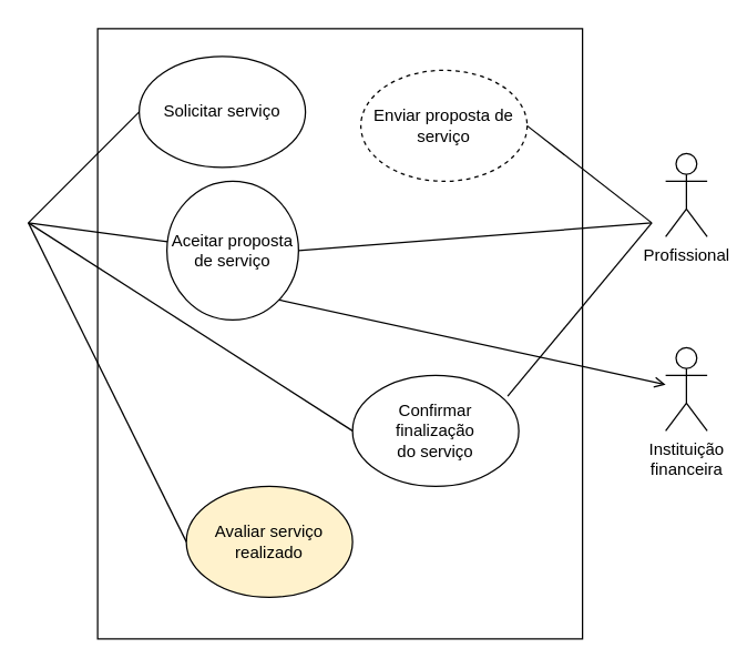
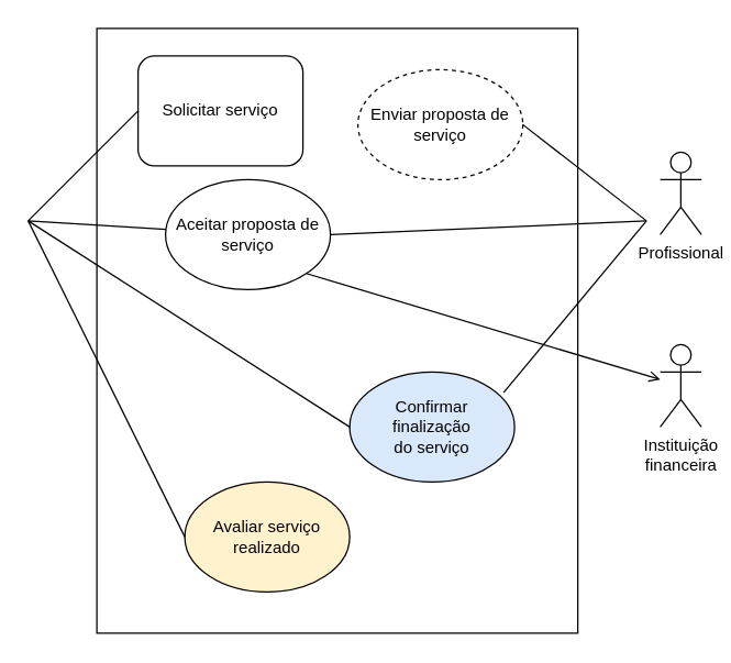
  <mxCell id="0" />
  <mxCell id="1" parent="0" />
  <mxCell id="2" value="" style="rounded=0;whiteSpace=wrap;html=1;" parent="1" vertex="1"><mxGeometry x="70" y="20" width="350" height="440" as="geometry" /></mxCell>
- <mxCell id="3" value="Solicitar serviço" style="ellipse;whiteSpace=wrap;html=1;" parent="1" vertex="1"><mxGeometry x="100" y="40" width="120" height="80" as="geometry" /></mxCell>
- <mxCell id="4" value="Aceitar proposta de serviço" style="ellipse;whiteSpace=wrap;html=1;" parent="1" vertex="1"><mxGeometry x="120" y="130" width="95" height="100" as="geometry" /></mxCell>
+ <mxCell id="3" value="Solicitar serviço" style="whiteSpace=wrap;html=1;rounded=1;" parent="1" vertex="1"><mxGeometry x="100" y="40" width="120" height="80" as="geometry" /></mxCell>
+ <mxCell id="4" value="Aceitar proposta de serviço" style="ellipse;whiteSpace=wrap;html=1;" parent="1" vertex="1"><mxGeometry x="120" y="130" width="120" height="80" as="geometry" /></mxCell>
  <mxCell id="5" value="Enviar proposta de serviço" style="ellipse;whiteSpace=wrap;html=1;dashed=1;" parent="1" vertex="1"><mxGeometry x="260" y="50" width="120" height="80" as="geometry" /></mxCell>
- <mxCell id="6" value="Confirmar&lt;br&gt;finalização&lt;br&gt;do serviço" style="ellipse;whiteSpace=wrap;html=1;" parent="1" vertex="1"><mxGeometry x="254" y="270" width="120" height="80" as="geometry" /></mxCell>
+ <mxCell id="6" value="Confirmar&lt;br&gt;finalização&lt;br&gt;do serviço" style="ellipse;whiteSpace=wrap;html=1;fillColor=#dae8fc;" parent="1" vertex="1"><mxGeometry x="254" y="270" width="120" height="80" as="geometry" /></mxCell>
  <mxCell id="7" value="Avaliar serviço realizado" style="ellipse;whiteSpace=wrap;html=1;fillColor=#fff2cc;" parent="1" vertex="1"><mxGeometry x="134" y="350" width="120" height="80" as="geometry" /></mxCell>
  <mxCell id="8" value="Profissional" style="shape=umlActor;verticalLabelPosition=bottom;verticalAlign=top;html=1;outlineConnect=0;" parent="1" vertex="1"><mxGeometry x="480" y="110" width="30" height="60" as="geometry" /></mxCell>
  <mxCell id="9" value="Instituição&lt;div&gt;financeira&lt;/div&gt;" style="shape=umlActor;verticalLabelPosition=bottom;verticalAlign=top;html=1;outlineConnect=0;" parent="1" vertex="1"><mxGeometry x="480" y="250" width="30" height="60" as="geometry" /></mxCell>
  <mxCell id="10" value="" style="endArrow=none;html=1;rounded=0;entryX=0;entryY=0.5;entryDx=0;entryDy=0;" parent="1" target="3" edge="1"><mxGeometry width="50" height="50" relative="1" as="geometry"><mxPoint x="20" y="160" as="sourcePoint" /><mxPoint x="160" y="260" as="targetPoint" /></mxGeometry></mxCell>
  <mxCell id="11" value="" style="endArrow=none;html=1;rounded=0;" parent="1" target="4" edge="1"><mxGeometry width="50" height="50" relative="1" as="geometry"><mxPoint x="20" y="160" as="sourcePoint" /><mxPoint x="160" y="260" as="targetPoint" /></mxGeometry></mxCell>
  <mxCell id="12" value="" style="endArrow=none;html=1;rounded=0;exitX=0;exitY=0.5;exitDx=0;exitDy=0;" parent="1" source="6" edge="1"><mxGeometry width="50" height="50" relative="1" as="geometry"><mxPoint x="110" y="310" as="sourcePoint" /><mxPoint x="20" y="160" as="targetPoint" /></mxGeometry></mxCell>
  <mxCell id="13" value="" style="endArrow=none;html=1;rounded=0;exitX=0;exitY=0.5;exitDx=0;exitDy=0;" parent="1" source="7" edge="1"><mxGeometry width="50" height="50" relative="1" as="geometry"><mxPoint x="110" y="310" as="sourcePoint" /><mxPoint x="20" y="160" as="targetPoint" /></mxGeometry></mxCell>
  <mxCell id="14" value="" style="endArrow=none;html=1;rounded=0;exitX=1;exitY=0.5;exitDx=0;exitDy=0;" parent="1" source="5" edge="1"><mxGeometry width="50" height="50" relative="1" as="geometry"><mxPoint x="110" y="310" as="sourcePoint" /><mxPoint x="470" y="160" as="targetPoint" /></mxGeometry></mxCell>
  <mxCell id="15" value="" style="endArrow=none;html=1;rounded=0;exitX=1;exitY=0.5;exitDx=0;exitDy=0;" parent="1" source="4" edge="1"><mxGeometry width="50" height="50" relative="1" as="geometry"><mxPoint x="110" y="310" as="sourcePoint" /><mxPoint x="470" y="160" as="targetPoint" /></mxGeometry></mxCell>
  <mxCell id="16" value="" style="endArrow=open;html=1;rounded=0;exitX=1;exitY=1;exitDx=0;exitDy=0;" parent="1" source="4" edge="1" target="9"><mxGeometry width="50" height="50" relative="1" as="geometry"><mxPoint x="110" y="310" as="sourcePoint" /><mxPoint x="460" y="400" as="targetPoint" /></mxGeometry></mxCell>
  <mxCell id="17" value="" style="endArrow=none;html=1;rounded=0;exitX=0.933;exitY=0.188;exitDx=0;exitDy=0;exitPerimeter=0;" parent="1" edge="1" source="6"><mxGeometry width="50" height="50" relative="1" as="geometry"><mxPoint x="380" y="250" as="sourcePoint" /><mxPoint x="470" y="160" as="targetPoint" /></mxGeometry></mxCell>
